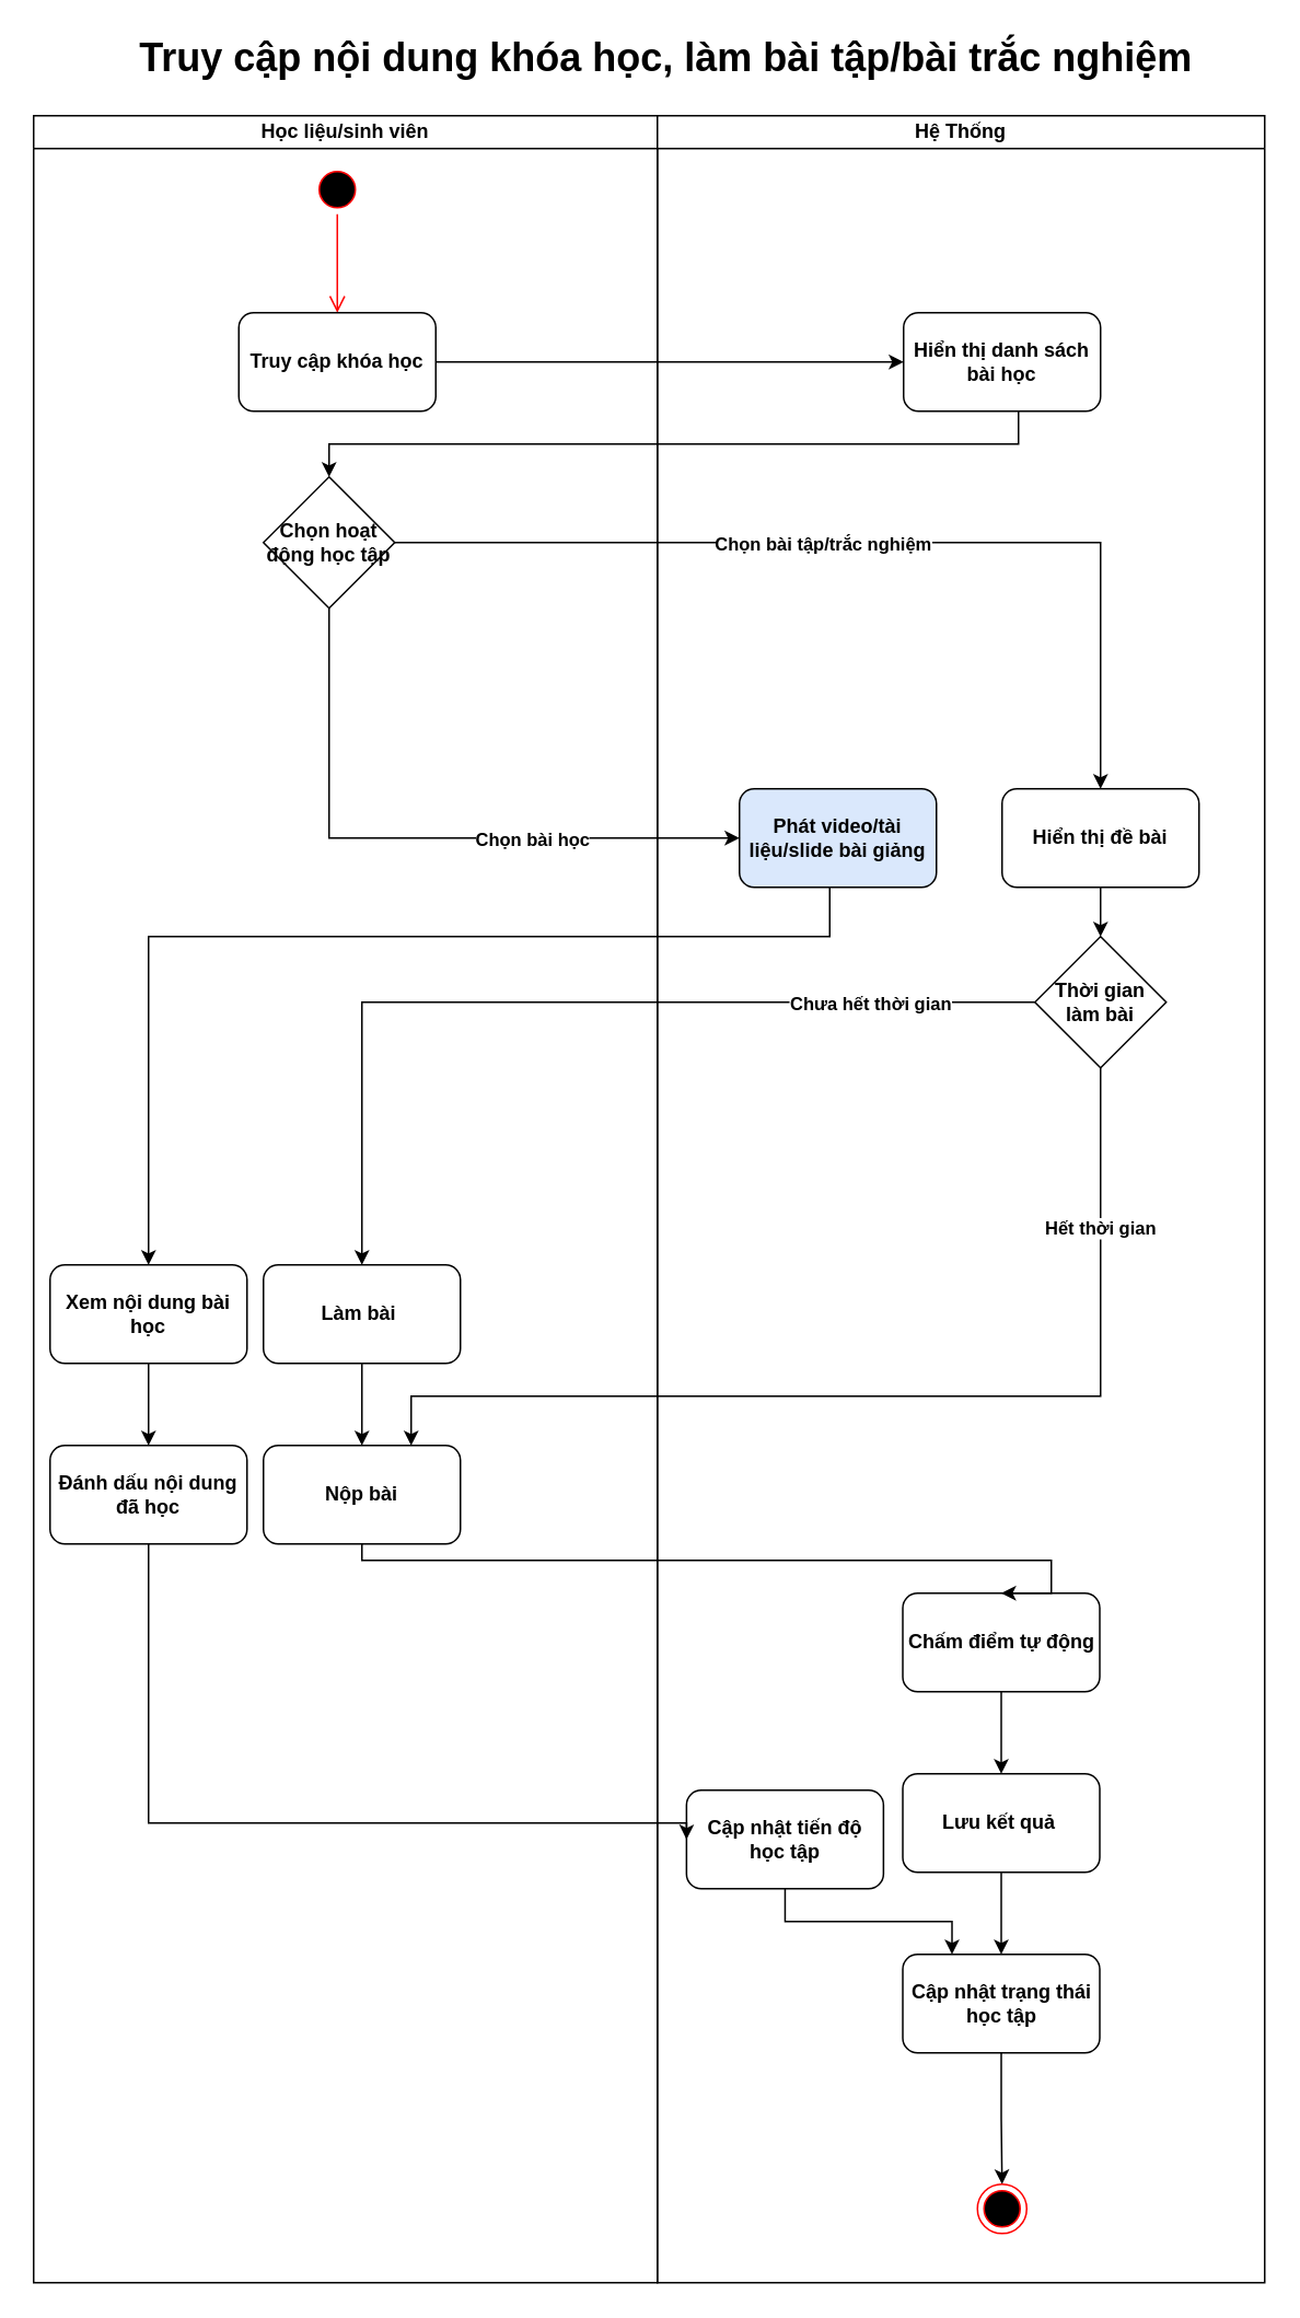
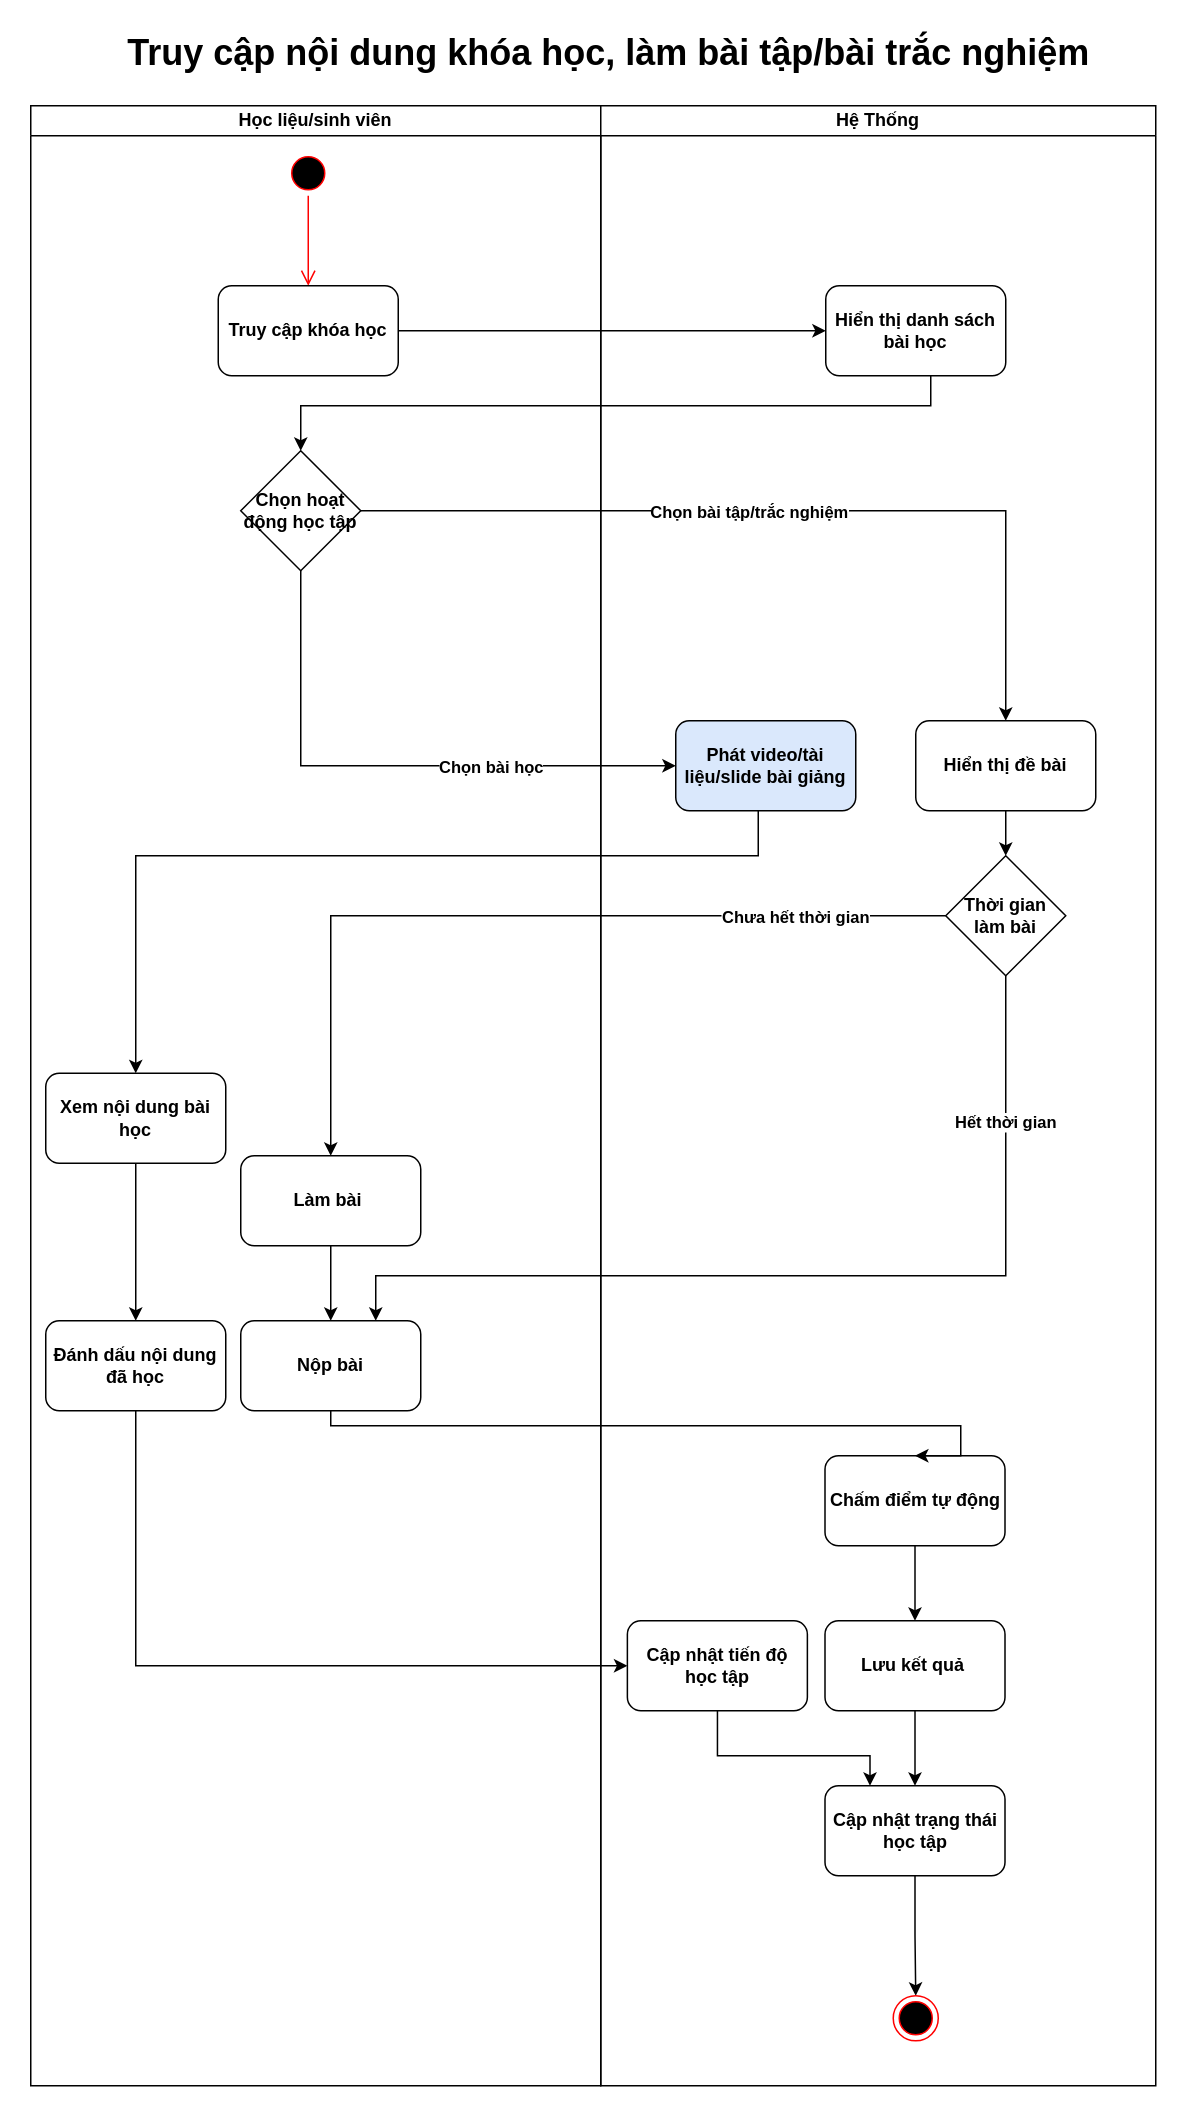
  <mxCell id="0" />
  <mxCell id="1" parent="0" />
  <mxCell id="2" value="Học liệu/sinh viên" style="swimlane;startSize=20;whiteSpace=wrap;html=1;fontStyle=1" parent="1" vertex="1"><mxGeometry x="20" y="70" width="380" height="1320" as="geometry" /></mxCell>
  <mxCell id="3" value="" style="ellipse;html=1;shape=startState;fillColor=#000000;strokeColor=#ff0000;fontStyle=1" parent="2" vertex="1"><mxGeometry x="170" y="30" width="30" height="30" as="geometry" /></mxCell>
  <mxCell id="4" value="" style="edgeStyle=orthogonalEdgeStyle;html=1;verticalAlign=bottom;endArrow=open;endSize=8;strokeColor=#ff0000;rounded=0;fontStyle=1" parent="2" source="3" edge="1"><mxGeometry relative="1" as="geometry"><mxPoint x="185" y="120" as="targetPoint" /></mxGeometry></mxCell>
  <mxCell id="5" value="Truy cập khóa học" style="rounded=1;whiteSpace=wrap;html=1;fontStyle=1" parent="2" vertex="1"><mxGeometry x="125" y="120" width="120" height="60" as="geometry" /></mxCell>
- <mxCell id="6" value="Chọn hoạt động học tập" style="rhombus;whiteSpace=wrap;html=1;fontStyle=1" parent="2" vertex="1"><mxGeometry x="140" y="220" width="80" height="80" as="geometry" /></mxCell>
+ <mxCell id="6" value="Chọn hoạt động học tập" style="rhombus;whiteSpace=wrap;html=1;fontStyle=1" parent="2" vertex="1"><mxGeometry x="140" y="230" width="80" height="80" as="geometry" /></mxCell>
  <mxCell id="7" style="edgeStyle=orthogonalEdgeStyle;rounded=0;orthogonalLoop=1;jettySize=auto;html=1;fontStyle=1" parent="2" source="8" target="11" edge="1"><mxGeometry relative="1" as="geometry" /></mxCell>
  <mxCell id="8" value="Làm bài&amp;nbsp;" style="rounded=1;whiteSpace=wrap;html=1;fontStyle=1" parent="2" vertex="1"><mxGeometry x="140" y="700" width="120" height="60" as="geometry" /></mxCell>
  <mxCell id="9" style="edgeStyle=orthogonalEdgeStyle;rounded=0;orthogonalLoop=1;jettySize=auto;html=1;fontStyle=1" parent="2" source="10" target="12" edge="1"><mxGeometry relative="1" as="geometry" /></mxCell>
- <mxCell id="10" value="Xem nội dung bài học" style="rounded=1;whiteSpace=wrap;html=1;fontStyle=1" parent="2" vertex="1"><mxGeometry x="10" y="700" width="120" height="60" as="geometry" /></mxCell>
+ <mxCell id="10" value="Xem nội dung bài học" style="rounded=1;whiteSpace=wrap;html=1;fontStyle=1" parent="2" vertex="1"><mxGeometry x="10" y="645" width="120" height="60" as="geometry" /></mxCell>
  <mxCell id="11" value="Nộp bài" style="rounded=1;whiteSpace=wrap;html=1;fontStyle=1" parent="2" vertex="1"><mxGeometry x="140" y="810" width="120" height="60" as="geometry" /></mxCell>
  <mxCell id="12" value="Đánh dấu nội dung đã học" style="rounded=1;whiteSpace=wrap;html=1;fontStyle=1" parent="2" vertex="1"><mxGeometry x="10" y="810" width="120" height="60" as="geometry" /></mxCell>
  <mxCell id="13" value="&lt;span style=&quot;font-size: 24px;&quot;&gt;Truy cập nội dung khóa học, làm bài tập/bài trắc nghiệm&lt;/span&gt;" style="text;html=1;align=center;verticalAlign=middle;whiteSpace=wrap;rounded=0;fontStyle=1" parent="1" vertex="1"><mxGeometry x="60" y="20" width="691" height="30" as="geometry" /></mxCell>
  <mxCell id="14" value="Hệ Thống" style="swimlane;startSize=20;whiteSpace=wrap;html=1;fontStyle=1" parent="1" vertex="1"><mxGeometry x="400" y="70" width="370" height="1320" as="geometry" /></mxCell>
  <mxCell id="15" value="Hiển thị danh sách bài học" style="rounded=1;whiteSpace=wrap;html=1;fontStyle=1" parent="14" vertex="1"><mxGeometry x="150" y="120" width="120" height="60" as="geometry" /></mxCell>
  <mxCell id="16" value="Phát video/tài liệu/slide bài giảng" style="rounded=1;whiteSpace=wrap;html=1;fontStyle=1;fillColor=#dae8fc;" parent="14" vertex="1"><mxGeometry x="50" y="410" width="120" height="60" as="geometry" /></mxCell>
  <mxCell id="17" style="edgeStyle=orthogonalEdgeStyle;rounded=0;orthogonalLoop=1;jettySize=auto;html=1;entryX=0.5;entryY=0;entryDx=0;entryDy=0;fontStyle=1" parent="14" source="18" target="19" edge="1"><mxGeometry relative="1" as="geometry" /></mxCell>
  <mxCell id="18" value="Hiển thị đề bài" style="rounded=1;whiteSpace=wrap;html=1;fontStyle=1" parent="14" vertex="1"><mxGeometry x="210" y="410" width="120" height="60" as="geometry" /></mxCell>
  <mxCell id="19" value="Thời gian làm bài" style="rhombus;whiteSpace=wrap;html=1;fontStyle=1" parent="14" vertex="1"><mxGeometry x="230" y="500" width="80" height="80" as="geometry" /></mxCell>
  <mxCell id="20" style="edgeStyle=orthogonalEdgeStyle;rounded=0;orthogonalLoop=1;jettySize=auto;html=1;entryX=0.25;entryY=0;entryDx=0;entryDy=0;fontStyle=1" parent="14" source="21" target="27" edge="1"><mxGeometry relative="1" as="geometry"><Array as="points"><mxPoint x="78" y="1100" /><mxPoint x="179" y="1100" /></Array></mxGeometry></mxCell>
- <mxCell id="21" value="Cập nhật tiến độ học tập" style="rounded=1;whiteSpace=wrap;html=1;fontStyle=1" parent="14" vertex="1"><mxGeometry x="17.75" y="1020" width="120" height="60" as="geometry" /></mxCell>
+ <mxCell id="21" value="Cập nhật tiến độ học tập" style="rounded=1;whiteSpace=wrap;html=1;fontStyle=1" parent="14" vertex="1"><mxGeometry x="17.75" y="1010" width="120" height="60" as="geometry" /></mxCell>
  <mxCell id="22" style="edgeStyle=orthogonalEdgeStyle;rounded=0;orthogonalLoop=1;jettySize=auto;html=1;entryX=0.5;entryY=0;entryDx=0;entryDy=0;fontStyle=1" parent="14" source="23" target="25" edge="1"><mxGeometry relative="1" as="geometry" /></mxCell>
  <mxCell id="23" value="Chấm điểm tự động" style="rounded=1;whiteSpace=wrap;html=1;fontStyle=1" parent="14" vertex="1"><mxGeometry x="149.5" y="900" width="120" height="60" as="geometry" /></mxCell>
  <mxCell id="24" style="edgeStyle=orthogonalEdgeStyle;rounded=0;orthogonalLoop=1;jettySize=auto;html=1;entryX=0.5;entryY=0;entryDx=0;entryDy=0;fontStyle=1" parent="14" source="25" target="27" edge="1"><mxGeometry relative="1" as="geometry" /></mxCell>
  <mxCell id="25" value="Lưu kết quả&amp;nbsp;" style="rounded=1;whiteSpace=wrap;html=1;fontStyle=1" parent="14" vertex="1"><mxGeometry x="149.5" y="1010" width="120" height="60" as="geometry" /></mxCell>
  <mxCell id="26" style="edgeStyle=orthogonalEdgeStyle;rounded=0;orthogonalLoop=1;jettySize=auto;html=1;entryX=0.5;entryY=0;entryDx=0;entryDy=0;fontStyle=1" parent="14" source="27" target="28" edge="1"><mxGeometry relative="1" as="geometry" /></mxCell>
  <mxCell id="27" value="Cập nhật trạng thái học tập" style="rounded=1;whiteSpace=wrap;html=1;fontStyle=1" parent="14" vertex="1"><mxGeometry x="149.5" y="1120" width="120" height="60" as="geometry" /></mxCell>
  <mxCell id="28" value="" style="ellipse;html=1;shape=endState;fillColor=#000000;strokeColor=#ff0000;fontStyle=1" parent="14" vertex="1"><mxGeometry x="195" y="1260" width="30" height="30" as="geometry" /></mxCell>
  <mxCell id="29" style="edgeStyle=orthogonalEdgeStyle;rounded=0;orthogonalLoop=1;jettySize=auto;html=1;fontStyle=1" parent="1" source="5" target="15" edge="1"><mxGeometry relative="1" as="geometry" /></mxCell>
  <mxCell id="30" style="edgeStyle=orthogonalEdgeStyle;rounded=0;orthogonalLoop=1;jettySize=auto;html=1;entryX=0.5;entryY=0;entryDx=0;entryDy=0;fontStyle=1" parent="1" source="15" target="6" edge="1"><mxGeometry relative="1" as="geometry"><Array as="points"><mxPoint x="620" y="270" /><mxPoint x="200" y="270" /></Array></mxGeometry></mxCell>
  <mxCell id="31" style="edgeStyle=orthogonalEdgeStyle;rounded=0;orthogonalLoop=1;jettySize=auto;html=1;entryX=0;entryY=0.5;entryDx=0;entryDy=0;fontStyle=1" parent="1" source="6" target="16" edge="1"><mxGeometry relative="1" as="geometry"><Array as="points"><mxPoint x="200" y="510" /></Array></mxGeometry></mxCell>
  <mxCell id="32" value="Chọn bài học" style="edgeLabel;html=1;align=center;verticalAlign=middle;resizable=0;points=[];fontStyle=1" parent="31" vertex="1" connectable="0"><mxGeometry x="0.3" y="-1" relative="1" as="geometry"><mxPoint x="9" y="-1" as="offset" /></mxGeometry></mxCell>
  <mxCell id="33" style="edgeStyle=orthogonalEdgeStyle;rounded=0;orthogonalLoop=1;jettySize=auto;html=1;entryX=0.5;entryY=0;entryDx=0;entryDy=0;fontStyle=1" parent="1" source="6" target="18" edge="1"><mxGeometry relative="1" as="geometry" /></mxCell>
  <mxCell id="34" value="Chọn bài tập/trắc nghiệm" style="edgeLabel;html=1;align=center;verticalAlign=middle;resizable=0;points=[];fontStyle=1" parent="33" vertex="1" connectable="0"><mxGeometry x="-0.562" y="-2" relative="1" as="geometry"><mxPoint x="133" y="-2" as="offset" /></mxGeometry></mxCell>
  <mxCell id="35" style="edgeStyle=orthogonalEdgeStyle;rounded=0;orthogonalLoop=1;jettySize=auto;html=1;entryX=0.5;entryY=0;entryDx=0;entryDy=0;fontStyle=1" parent="1" source="19" target="8" edge="1"><mxGeometry relative="1" as="geometry" /></mxCell>
  <mxCell id="36" value="Chưa hết thời gian" style="edgeLabel;html=1;align=center;verticalAlign=middle;resizable=0;points=[];fontStyle=1" parent="35" vertex="1" connectable="0"><mxGeometry x="-0.407" y="2" relative="1" as="geometry"><mxPoint x="68" y="-2" as="offset" /></mxGeometry></mxCell>
  <mxCell id="37" style="edgeStyle=orthogonalEdgeStyle;rounded=0;orthogonalLoop=1;jettySize=auto;html=1;fontStyle=1" parent="1" source="16" target="10" edge="1"><mxGeometry relative="1" as="geometry"><Array as="points"><mxPoint x="505" y="570" /><mxPoint x="90" y="570" /></Array></mxGeometry></mxCell>
  <mxCell id="38" style="edgeStyle=orthogonalEdgeStyle;rounded=0;orthogonalLoop=1;jettySize=auto;html=1;entryX=0;entryY=0.5;entryDx=0;entryDy=0;fontStyle=1" parent="1" source="12" target="21" edge="1"><mxGeometry relative="1" as="geometry"><Array as="points"><mxPoint x="90" y="1110" /></Array></mxGeometry></mxCell>
  <mxCell id="39" style="edgeStyle=orthogonalEdgeStyle;rounded=0;orthogonalLoop=1;jettySize=auto;html=1;entryX=0.5;entryY=0;entryDx=0;entryDy=0;fontStyle=1" parent="1" source="11" target="23" edge="1"><mxGeometry relative="1" as="geometry"><Array as="points"><mxPoint x="220" y="950" /><mxPoint x="640" y="950" /></Array></mxGeometry></mxCell>
  <mxCell id="40" style="edgeStyle=orthogonalEdgeStyle;rounded=0;orthogonalLoop=1;jettySize=auto;html=1;entryX=0.75;entryY=0;entryDx=0;entryDy=0;fontStyle=1;exitX=0.5;exitY=1;exitDx=0;exitDy=0;" parent="1" source="19" target="11" edge="1"><mxGeometry relative="1" as="geometry"><Array as="points"><mxPoint x="670" y="850" /><mxPoint x="250" y="850" /></Array></mxGeometry></mxCell>
  <mxCell id="41" value="Hết thời gian" style="edgeLabel;html=1;align=center;verticalAlign=middle;resizable=0;points=[];fontStyle=1" parent="40" vertex="1" connectable="0"><mxGeometry x="-0.703" y="-1" relative="1" as="geometry"><mxPoint as="offset" /></mxGeometry></mxCell>
